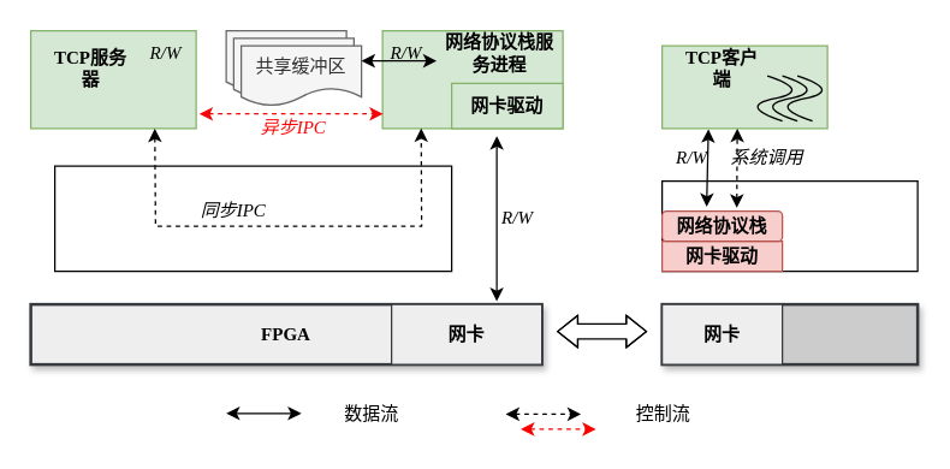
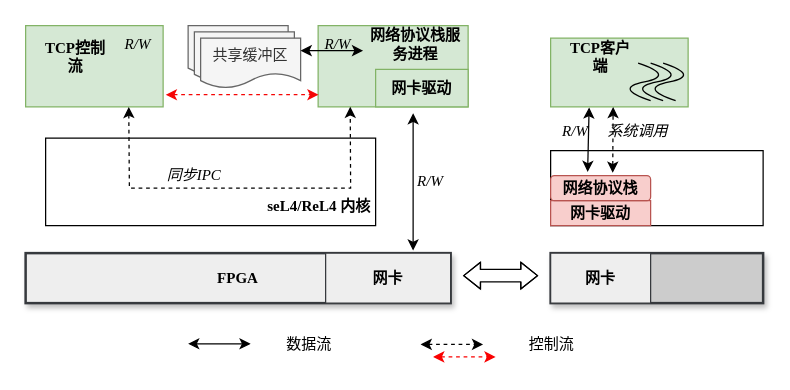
  <mxCell id="0" />
  <mxCell id="1" parent="0" />
  <mxCell id="2" value="" style="rounded=0;whiteSpace=wrap;html=1;" parent="1" vertex="1"><mxGeometry x="36" y="110" width="264" height="70" as="geometry" /></mxCell>
  <mxCell id="3" value="" style="rounded=0;whiteSpace=wrap;html=1;fillColor=#d5e8d4;strokeColor=#82b366;" parent="1" vertex="1"><mxGeometry x="254" y="20" width="120" height="65" as="geometry" /></mxCell>
  <mxCell id="4" value="" style="rounded=0;whiteSpace=wrap;html=1;fillColor=#d5e8d4;strokeColor=#82b366;" parent="1" vertex="1"><mxGeometry x="20" y="20" width="110" height="65" as="geometry" /></mxCell>
  <mxCell id="5" value="" style="shape=document;whiteSpace=wrap;html=1;boundedLbl=1;fillColor=#f5f5f5;fontColor=#333333;strokeColor=#666666;" parent="1" vertex="1"><mxGeometry x="150" y="20" width="80" height="40" as="geometry" /></mxCell>
  <mxCell id="6" value="" style="shape=document;whiteSpace=wrap;html=1;boundedLbl=1;fillColor=#f5f5f5;fontColor=#333333;strokeColor=#666666;" parent="1" vertex="1"><mxGeometry x="155" y="25" width="80" height="40" as="geometry" /></mxCell>
  <mxCell id="7" value="&lt;font face=&quot;宋体-简&quot;&gt;共享缓冲区&lt;/font&gt;" style="shape=document;whiteSpace=wrap;html=1;boundedLbl=1;fillColor=#f5f5f5;fontColor=#333333;strokeColor=#666666;" parent="1" vertex="1"><mxGeometry x="160" y="30" width="80" height="40" as="geometry" /></mxCell>
  <mxCell id="8" value="&lt;font face=&quot;Times New Roman&quot;&gt;&lt;b&gt;FPGA&lt;/b&gt;&lt;/font&gt;" style="rounded=0;whiteSpace=wrap;html=1;fillColor=#eeeeee;strokeColor=#36393d;strokeWidth=2;container=0;shadow=1;" parent="1" vertex="1"><mxGeometry x="20" y="202" width="340" height="40" as="geometry" /></mxCell>
- <mxCell id="10" value="&lt;b style=&quot;&quot;&gt;&lt;font face=&quot;Times New Roman&quot;&gt;TCP&lt;/font&gt;&lt;font face=&quot;宋体-简&quot;&gt;服务器&lt;/font&gt;&lt;/b&gt;" style="text;html=1;align=center;verticalAlign=middle;whiteSpace=wrap;rounded=0;" parent="1" vertex="1"><mxGeometry x="30" y="30" width="60" height="30" as="geometry" /></mxCell>
+ <mxCell id="9" value="&lt;b style=&quot;&quot;&gt;&lt;font face=&quot;Times New Roman&quot;&gt;seL4/ReL4 &lt;/font&gt;&lt;font face=&quot;宋体-简&quot;&gt;内核&lt;/font&gt;&lt;/b&gt;" style="text;html=1;align=center;verticalAlign=middle;whiteSpace=wrap;rounded=0;" parent="1" vertex="1"><mxGeometry x="210" y="150" width="90" height="30" as="geometry" /></mxCell>
+ <mxCell id="10" value="&lt;b style=&quot;&quot;&gt;&lt;font face=&quot;Times New Roman&quot;&gt;TCP&lt;/font&gt;&lt;font face=&quot;宋体-简&quot;&gt;控制流&lt;/font&gt;&lt;/b&gt;" style="text;html=1;align=center;verticalAlign=middle;whiteSpace=wrap;rounded=0;" parent="1" vertex="1"><mxGeometry x="30" y="30" width="60" height="30" as="geometry" /></mxCell>
  <mxCell id="11" value="&lt;b style=&quot;&quot;&gt;&lt;font face=&quot;宋体-简&quot;&gt;网络协议栈服务进程&lt;/font&gt;&lt;/b&gt;" style="text;html=1;align=center;verticalAlign=middle;whiteSpace=wrap;rounded=0;" parent="1" vertex="1"><mxGeometry x="294" y="20" width="76" height="30" as="geometry" /></mxCell>
  <mxCell id="12" value="" style="endArrow=classic;startArrow=classic;html=1;rounded=0;" parent="1" edge="1"><mxGeometry width="50" height="50" relative="1" as="geometry"><mxPoint x="330" y="200" as="sourcePoint" /><mxPoint x="330" y="90" as="targetPoint" /></mxGeometry></mxCell>
  <mxCell id="13" value="" style="endArrow=classic;startArrow=classic;html=1;rounded=0;exitX=1;exitY=0.25;exitDx=0;exitDy=0;" parent="1" source="7" edge="1"><mxGeometry width="50" height="50" relative="1" as="geometry"><mxPoint x="190" y="140" as="sourcePoint" /><mxPoint x="290" y="40" as="targetPoint" /></mxGeometry></mxCell>
  <mxCell id="14" value="" style="endArrow=classic;startArrow=classic;html=1;rounded=0;exitX=0.75;exitY=1;exitDx=0;exitDy=0;entryX=0.214;entryY=0.998;entryDx=0;entryDy=0;entryPerimeter=0;dashed=1;" parent="1" source="4" target="3" edge="1"><mxGeometry width="50" height="50" relative="1" as="geometry"><mxPoint x="150" y="170" as="sourcePoint" /><mxPoint x="200" y="120" as="targetPoint" /><Array as="points"><mxPoint x="103" y="150" /><mxPoint x="280" y="150" /></Array></mxGeometry></mxCell>
  <mxCell id="15" value="&lt;font face=&quot;Times New Roman&quot;&gt;&lt;i&gt;R/W&lt;/i&gt;&lt;/font&gt;" style="text;html=1;align=center;verticalAlign=middle;whiteSpace=wrap;rounded=0;" parent="1" vertex="1"><mxGeometry x="80" y="20" width="60" height="30" as="geometry" /></mxCell>
  <mxCell id="16" value="&lt;font face=&quot;Times New Roman&quot;&gt;&lt;i&gt;R/W&lt;/i&gt;&lt;/font&gt;" style="text;html=1;align=center;verticalAlign=middle;whiteSpace=wrap;rounded=0;" parent="1" vertex="1"><mxGeometry x="240" y="20" width="60" height="30" as="geometry" /></mxCell>
  <mxCell id="17" value="&lt;font face=&quot;Times New Roman&quot;&gt;&lt;i&gt;R/W&lt;/i&gt;&lt;/font&gt;" style="text;html=1;align=center;verticalAlign=middle;whiteSpace=wrap;rounded=0;" parent="1" vertex="1"><mxGeometry x="314" y="130" width="60" height="30" as="geometry" /></mxCell>
  <mxCell id="18" value="&lt;b style=&quot;&quot;&gt;&lt;font face=&quot;宋体-简&quot;&gt;网卡&lt;/font&gt;&lt;/b&gt;" style="rounded=0;whiteSpace=wrap;html=1;fillColor=#eeeeee;strokeColor=#36393d;" parent="1" vertex="1"><mxGeometry x="260" y="202" width="100" height="40" as="geometry" /></mxCell>
  <mxCell id="19" value="&lt;i style=&quot;&quot;&gt;&lt;font face=&quot;宋体-简&quot;&gt;同步&lt;/font&gt;&lt;font face=&quot;Times New Roman&quot;&gt;IPC&lt;/font&gt;&lt;/i&gt;" style="text;html=1;align=center;verticalAlign=middle;whiteSpace=wrap;rounded=0;" parent="1" vertex="1"><mxGeometry x="125" y="125" width="60" height="30" as="geometry" /></mxCell>
  <mxCell id="20" value="" style="endArrow=classic;startArrow=classic;html=1;rounded=0;exitX=1.019;exitY=0.85;exitDx=0;exitDy=0;exitPerimeter=0;entryX=0.003;entryY=0.85;entryDx=0;entryDy=0;entryPerimeter=0;dashed=1;strokeColor=light-dark(#f50505, #ededed);" parent="1" source="4" target="3" edge="1"><mxGeometry width="50" height="50" relative="1" as="geometry"><mxPoint x="290" y="-50" as="sourcePoint" /><mxPoint x="340" y="-100" as="targetPoint" /></mxGeometry></mxCell>
  <mxCell id="21" value="&lt;b style=&quot;&quot;&gt;&lt;font face=&quot;宋体-简&quot;&gt;网卡驱动&lt;/font&gt;&lt;/b&gt;" style="rounded=0;whiteSpace=wrap;html=1;fillColor=#d5e8d4;strokeColor=#82b366;" parent="1" vertex="1"><mxGeometry x="300" y="55" width="74" height="30" as="geometry" /></mxCell>
- <mxCell id="22" value="&lt;font style=&quot;color: light-dark(rgb(250, 5, 5), rgb(237, 237, 237));&quot;&gt;&lt;i style=&quot;&quot;&gt;&lt;font face=&quot;宋体-简&quot;&gt;异步&lt;/font&gt;&lt;font face=&quot;Times New Roman&quot;&gt;IPC&lt;/font&gt;&lt;/i&gt;&lt;/font&gt;" style="text;html=1;align=center;verticalAlign=middle;whiteSpace=wrap;rounded=0;" parent="1" vertex="1"><mxGeometry x="165" y="70" width="60" height="30" as="geometry" /></mxCell>
  <mxCell id="23" value="&lt;font face=&quot;宋体-简&quot; style=&quot;font-size: 12px;&quot;&gt;数据流&lt;/font&gt;" style="text;html=1;align=center;verticalAlign=middle;whiteSpace=wrap;rounded=0;" parent="1" vertex="1"><mxGeometry x="204" y="260" width="86" height="30" as="geometry" /></mxCell>
  <mxCell id="24" value="&lt;font face=&quot;宋体-简&quot; style=&quot;font-size: 12px;&quot;&gt;控制流&lt;/font&gt;" style="text;html=1;align=center;verticalAlign=middle;whiteSpace=wrap;rounded=0;" parent="1" vertex="1"><mxGeometry x="386" y="260" width="110" height="30" as="geometry" /></mxCell>
  <mxCell id="25" value="" style="endArrow=classic;startArrow=classic;html=1;rounded=0;" parent="1" edge="1"><mxGeometry width="50" height="50" relative="1" as="geometry"><mxPoint x="150" y="274.57" as="sourcePoint" /><mxPoint x="200" y="274.57" as="targetPoint" /></mxGeometry></mxCell>
  <mxCell id="26" value="" style="endArrow=classic;startArrow=classic;html=1;rounded=0;dashed=1;" parent="1" edge="1"><mxGeometry width="50" height="50" relative="1" as="geometry"><mxPoint x="336" y="275" as="sourcePoint" /><mxPoint x="386" y="275" as="targetPoint" /></mxGeometry></mxCell>
  <mxCell id="27" value="" style="endArrow=classic;startArrow=classic;html=1;rounded=0;dashed=1;strokeColor=light-dark(#fa0000, #ededed);" parent="1" edge="1"><mxGeometry width="50" height="50" relative="1" as="geometry"><mxPoint x="346" y="285" as="sourcePoint" /><mxPoint x="396" y="285" as="targetPoint" /></mxGeometry></mxCell>
  <mxCell id="28" value="" style="rounded=0;whiteSpace=wrap;html=1;fillColor=#CCCCCC;strokeColor=#36393d;strokeWidth=2;container=0;shadow=1;" parent="1" vertex="1"><mxGeometry x="440" y="202" width="170" height="40" as="geometry" /></mxCell>
  <mxCell id="29" value="&lt;b style=&quot;&quot;&gt;&lt;font face=&quot;宋体-简&quot;&gt;网卡&lt;/font&gt;&lt;/b&gt;" style="rounded=0;whiteSpace=wrap;html=1;fillColor=#eeeeee;strokeColor=#36393d;" parent="1" vertex="1"><mxGeometry x="440" y="202" width="80" height="40" as="geometry" /></mxCell>
  <mxCell id="30" value="" style="rounded=0;whiteSpace=wrap;html=1;" parent="1" vertex="1"><mxGeometry x="440" y="120" width="170" height="60" as="geometry" /></mxCell>
  <mxCell id="31" value="&lt;b style=&quot;&quot;&gt;&lt;font face=&quot;宋体-简&quot;&gt;网卡驱动&lt;/font&gt;&lt;/b&gt;" style="rounded=0;whiteSpace=wrap;html=1;fillColor=#f8cecc;strokeColor=#b85450;" parent="1" vertex="1"><mxGeometry x="440" y="160" width="80" height="20" as="geometry" /></mxCell>
  <mxCell id="32" value="&lt;b style=&quot;&quot;&gt;&lt;font face=&quot;宋体-简&quot;&gt;网络协议栈&lt;/font&gt;&lt;/b&gt;" style="whiteSpace=wrap;html=1;fillColor=#f8cecc;strokeColor=#b85450;rounded=1;" parent="1" vertex="1"><mxGeometry x="440" y="140" width="80" height="20" as="geometry" /></mxCell>
  <mxCell id="33" value="" style="rounded=0;whiteSpace=wrap;html=1;fillColor=#d5e8d4;strokeColor=#82b366;" parent="1" vertex="1"><mxGeometry x="440" y="30" width="110" height="55" as="geometry" /></mxCell>
  <mxCell id="34" value="&lt;span style=&quot;font-family: &amp;quot;Times New Roman&amp;quot;;&quot;&gt;&lt;b&gt;TCP客户端&lt;/b&gt;&lt;/span&gt;" style="text;html=1;align=center;verticalAlign=middle;whiteSpace=wrap;rounded=0;" parent="1" vertex="1"><mxGeometry x="450" y="30" width="60" height="30" as="geometry" /></mxCell>
  <mxCell id="35" value="" style="endArrow=none;html=1;rounded=0;curved=1;" parent="1" edge="1"><mxGeometry width="50" height="50" relative="1" as="geometry"><mxPoint x="520" y="80" as="sourcePoint" /><mxPoint x="510" y="50" as="targetPoint" /><Array as="points"><mxPoint x="490" y="70" /><mxPoint x="540" y="60" /></Array></mxGeometry></mxCell>
  <mxCell id="36" value="" style="endArrow=none;html=1;rounded=0;curved=1;" parent="1" edge="1"><mxGeometry width="50" height="50" relative="1" as="geometry"><mxPoint x="530" y="80" as="sourcePoint" /><mxPoint x="520" y="50" as="targetPoint" /><Array as="points"><mxPoint x="500" y="70" /><mxPoint x="550" y="60" /></Array></mxGeometry></mxCell>
  <mxCell id="37" value="" style="endArrow=none;html=1;rounded=0;curved=1;" parent="1" edge="1"><mxGeometry width="50" height="50" relative="1" as="geometry"><mxPoint x="540" y="80" as="sourcePoint" /><mxPoint x="530" y="50" as="targetPoint" /><Array as="points"><mxPoint x="510" y="70" /><mxPoint x="560" y="60" /></Array></mxGeometry></mxCell>
  <mxCell id="38" value="" style="endArrow=classic;startArrow=classic;html=1;rounded=0;exitX=0.37;exitY=-0.146;exitDx=0;exitDy=0;exitPerimeter=0;entryX=0.28;entryY=1.008;entryDx=0;entryDy=0;entryPerimeter=0;" parent="1" source="32" target="33" edge="1"><mxGeometry width="50" height="50" relative="1" as="geometry"><mxPoint x="480" y="-80" as="sourcePoint" /><mxPoint x="470" y="90" as="targetPoint" /></mxGeometry></mxCell>
  <mxCell id="39" value="" style="endArrow=classic;startArrow=classic;html=1;rounded=0;exitX=0.621;exitY=-0.114;exitDx=0;exitDy=0;exitPerimeter=0;dashed=1;" parent="1" source="32" edge="1"><mxGeometry width="50" height="50" relative="1" as="geometry"><mxPoint x="490" y="135" as="sourcePoint" /><mxPoint x="490" y="85" as="targetPoint" /></mxGeometry></mxCell>
  <mxCell id="40" value="&lt;font face=&quot;Times New Roman&quot;&gt;&lt;i&gt;R/W&lt;/i&gt;&lt;/font&gt;" style="text;html=1;align=center;verticalAlign=middle;whiteSpace=wrap;rounded=0;" parent="1" vertex="1"><mxGeometry x="430" y="90" width="60" height="30" as="geometry" /></mxCell>
  <mxCell id="41" value="&lt;i style=&quot;&quot;&gt;&lt;font face=&quot;宋体-简&quot;&gt;系统调用&lt;/font&gt;&lt;/i&gt;" style="text;html=1;align=center;verticalAlign=middle;whiteSpace=wrap;rounded=0;" parent="1" vertex="1"><mxGeometry x="480" y="90" width="60" height="30" as="geometry" /></mxCell>
  <mxCell id="42" value="" style="shape=flexArrow;endArrow=classic;startArrow=classic;html=1;rounded=0;startWidth=10.244;startSize=4.122;endWidth=10.244;endSize=4.122;" parent="1" edge="1"><mxGeometry width="100" height="100" relative="1" as="geometry"><mxPoint x="370" y="220" as="sourcePoint" /><mxPoint x="430" y="220" as="targetPoint" /><Array as="points"><mxPoint x="400" y="220" /></Array></mxGeometry></mxCell>
